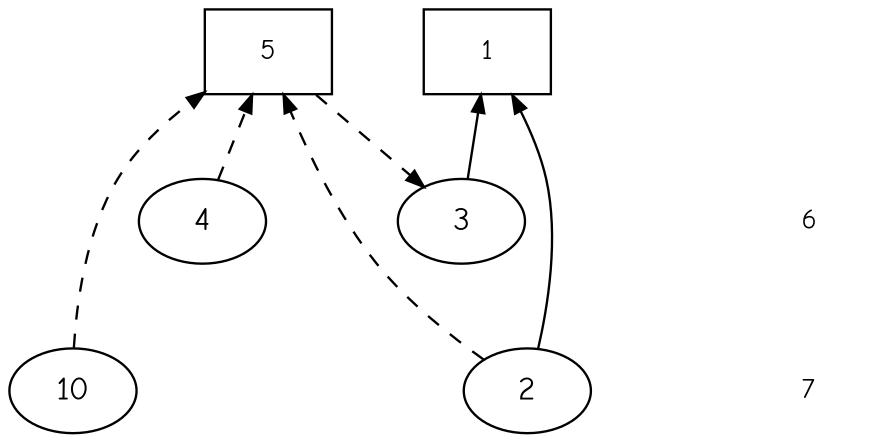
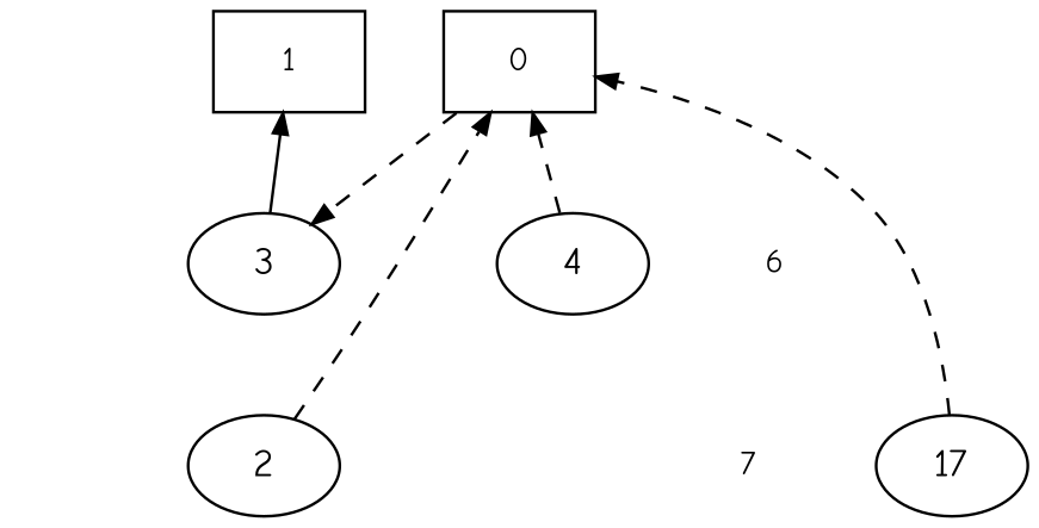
  digraph {
    fontname="Comic Neue"
    node [fontname="Comic Neue"]
    edge [arrowsize=.75 fontname="Comic Neue" style=dashed]
    T [style=invis]
-   0 [fontsize=12 shape=box label=5]
+   0 [fontsize=12 shape=box]
    1 [fontsize=12 shape=box]
    7 [fontsize=12 shape=plaintext]
    2
    6 [fontsize=12 shape=plaintext]
    3
    4
-   10
+   10 [label=17]
    subgraph sub_1 {
      rank=same
      subgraph sub_2 {
        rank=same
        T
      }
      subgraph sub_3 {
        rank=same
        0
      }
      subgraph sub_4 {
        rank=same
        1
      }
    }
    subgraph sub_5 {
      rank=same
      2
      subgraph sub_6 {
        rank=same
        7
      }
    }
    subgraph sub_7 {
      rank=same
      3
      subgraph sub_8 {
        rank=same
        6
      }
    }
    subgraph sub_9 {
      rank=same
      4
      subgraph sub_10 {
        rank=same
        3
      }
    }
    subgraph sub_11 {
      rank=same
      10
      subgraph sub_12 {
        rank=same
        2
      }
    }
    0 -> 3
    7 -> 6 [style=invis arrowsize=""]
    2 -> T [style=invis arrowsize=""]
    2 -> 0
-   2 -> 1 [style=solid]
    6 -> 3 [style=invis arrowsize=""]
    3 -> 1 [style=solid]
    3 -> 2 [style=invis arrowsize=""]
    4 -> 0
    10 -> 0
  }
